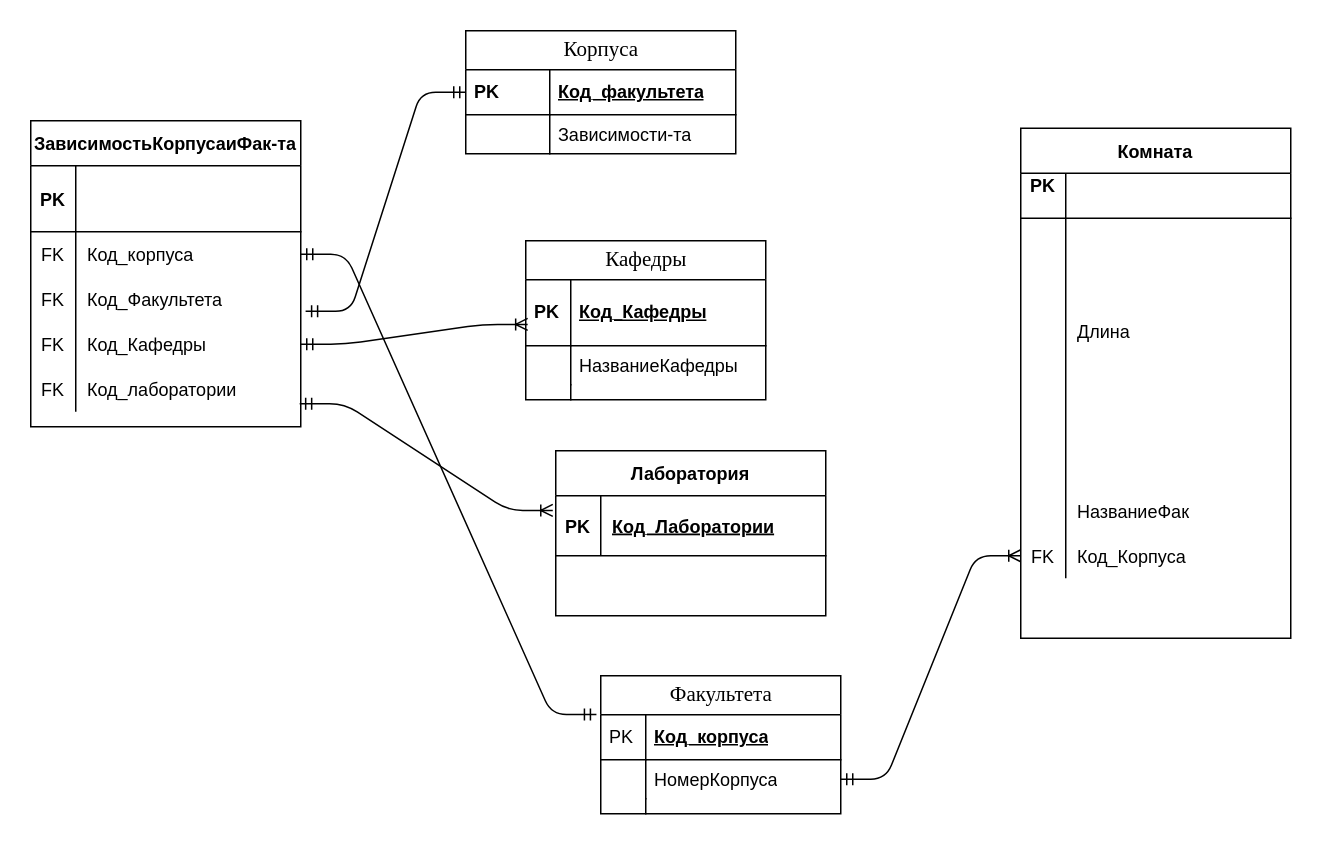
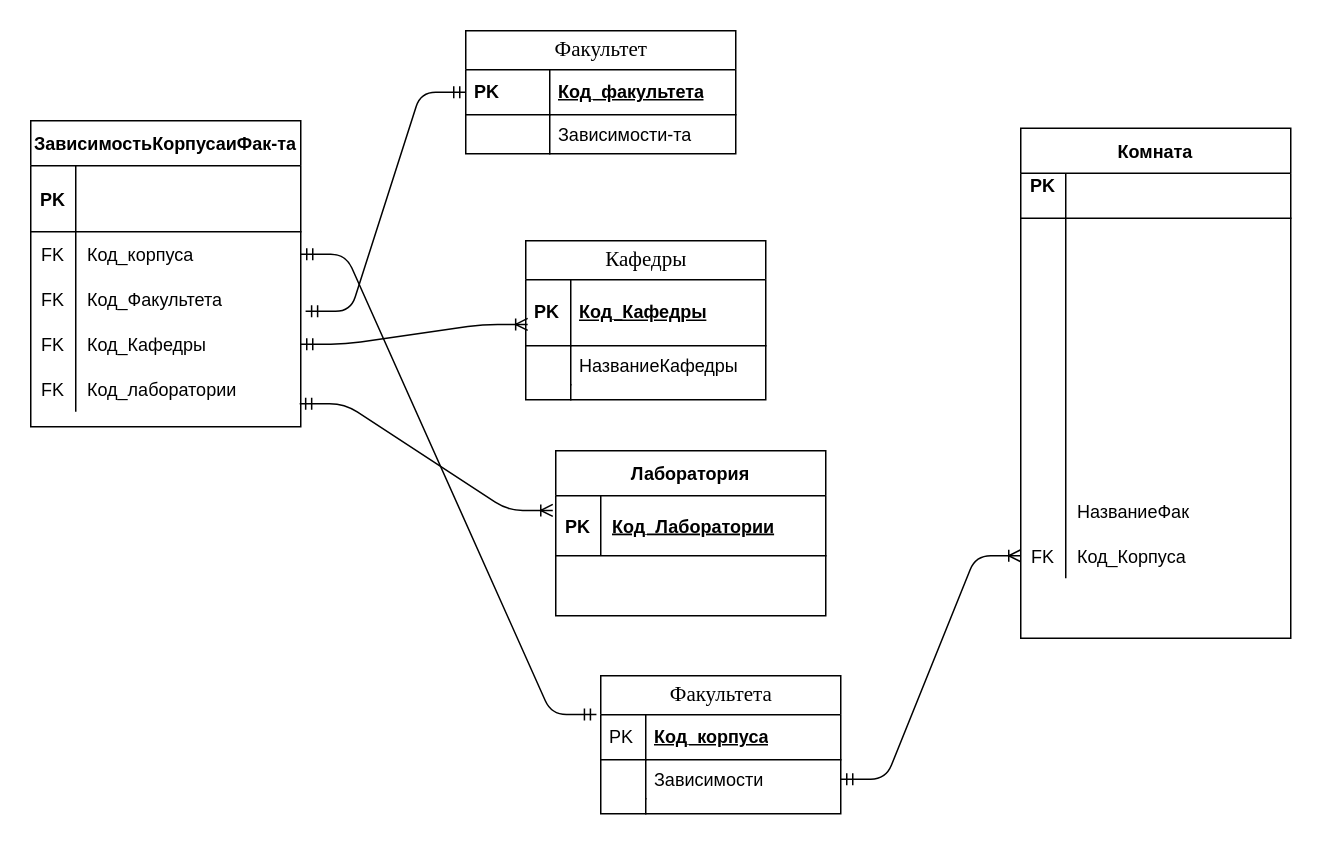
  <mxCell id="0" />
  <mxCell id="1" parent="0" />
- <mxCell id="2" value="Корпуса" style="swimlane;html=1;fontStyle=0;childLayout=stackLayout;horizontal=1;startSize=26;horizontalStack=0;resizeParent=1;resizeLast=0;collapsible=1;marginBottom=0;swimlaneFillColor=#ffffff;align=center;rounded=0;shadow=0;comic=0;labelBackgroundColor=none;strokeWidth=1;fontFamily=Verdana;fontSize=14;" parent="1" vertex="1"><mxGeometry x="310" y="20" width="180" height="82" as="geometry" /></mxCell>
+ <mxCell id="2" value="Факультет" style="swimlane;html=1;fontStyle=0;childLayout=stackLayout;horizontal=1;startSize=26;horizontalStack=0;resizeParent=1;resizeLast=0;collapsible=1;marginBottom=0;swimlaneFillColor=#ffffff;align=center;rounded=0;shadow=0;comic=0;labelBackgroundColor=none;strokeWidth=1;fontFamily=Verdana;fontSize=14;" parent="1" vertex="1"><mxGeometry x="310" y="20" width="180" height="82" as="geometry" /></mxCell>
  <mxCell id="3" value="Код_факультета" style="shape=partialRectangle;top=0;left=0;right=0;bottom=1;html=1;align=left;verticalAlign=middle;fillColor=none;spacingLeft=60;spacingRight=4;whiteSpace=wrap;overflow=hidden;rotatable=0;points=[[0,0.5],[1,0.5]];portConstraint=eastwest;dropTarget=0;fontStyle=5;" parent="2" vertex="1"><mxGeometry y="26" width="180" height="30" as="geometry" /></mxCell>
  <mxCell id="4" value="PK" style="shape=partialRectangle;fontStyle=1;top=0;left=0;bottom=0;html=1;fillColor=none;align=left;verticalAlign=middle;spacingLeft=4;spacingRight=4;whiteSpace=wrap;overflow=hidden;rotatable=0;points=[];portConstraint=eastwest;part=1;" parent="3" vertex="1" connectable="0"><mxGeometry width="56" height="30" as="geometry" /></mxCell>
  <mxCell id="5" value="Зависимости-та" style="shape=partialRectangle;top=0;left=0;right=0;bottom=0;html=1;align=left;verticalAlign=top;fillColor=none;spacingLeft=60;spacingRight=4;whiteSpace=wrap;overflow=hidden;rotatable=0;points=[[0,0.5],[1,0.5]];portConstraint=eastwest;dropTarget=0;" parent="2" vertex="1"><mxGeometry y="56" width="180" height="26" as="geometry" /></mxCell>
  <mxCell id="6" value="" style="shape=partialRectangle;top=0;left=0;bottom=0;html=1;fillColor=none;align=left;verticalAlign=top;spacingLeft=4;spacingRight=4;whiteSpace=wrap;overflow=hidden;rotatable=0;points=[];portConstraint=eastwest;part=1;" parent="5" vertex="1" connectable="0"><mxGeometry width="56" height="26" as="geometry" /></mxCell>
  <mxCell id="7" value="Кафедры" style="swimlane;html=1;fontStyle=0;childLayout=stackLayout;horizontal=1;startSize=26;horizontalStack=0;resizeParent=1;resizeLast=0;collapsible=1;marginBottom=0;swimlaneFillColor=#ffffff;align=center;rounded=0;shadow=0;comic=0;labelBackgroundColor=none;strokeWidth=1;fontFamily=Verdana;fontSize=14;swimlaneLine=1;" parent="1" vertex="1"><mxGeometry x="350" y="160" width="160" height="106" as="geometry" /></mxCell>
  <mxCell id="8" value="Код_Кафедры&lt;br&gt;" style="shape=partialRectangle;top=0;left=0;right=0;bottom=1;html=1;align=left;verticalAlign=middle;fillColor=none;spacingLeft=34;spacingRight=4;whiteSpace=wrap;overflow=hidden;rotatable=0;points=[[0,0.5],[1,0.5]];portConstraint=eastwest;dropTarget=0;fontStyle=5;" parent="7" vertex="1"><mxGeometry y="26" width="160" height="44" as="geometry" /></mxCell>
  <mxCell id="9" value="&lt;b&gt;PK&lt;/b&gt;" style="shape=partialRectangle;top=0;left=0;bottom=0;html=1;fillColor=none;align=left;verticalAlign=middle;spacingLeft=4;spacingRight=4;whiteSpace=wrap;overflow=hidden;rotatable=0;points=[];portConstraint=eastwest;part=1;" parent="8" vertex="1" connectable="0"><mxGeometry width="30" height="44" as="geometry" /></mxCell>
  <mxCell id="10" value="НазваниеКафедры" style="shape=partialRectangle;top=0;left=0;right=0;bottom=0;html=1;align=left;verticalAlign=top;fillColor=none;spacingLeft=34;spacingRight=4;whiteSpace=wrap;overflow=hidden;rotatable=0;points=[[0,0.5],[1,0.5]];portConstraint=eastwest;dropTarget=0;" parent="7" vertex="1"><mxGeometry y="70" width="160" height="26" as="geometry" /></mxCell>
  <mxCell id="11" value="" style="shape=partialRectangle;top=0;left=0;bottom=0;html=1;fillColor=none;align=left;verticalAlign=top;spacingLeft=4;spacingRight=4;whiteSpace=wrap;overflow=hidden;rotatable=0;points=[];portConstraint=eastwest;part=1;" parent="10" vertex="1" connectable="0"><mxGeometry width="30" height="26" as="geometry" /></mxCell>
  <mxCell id="12" value="" style="shape=partialRectangle;top=0;left=0;right=0;bottom=0;html=1;align=left;verticalAlign=top;fillColor=none;spacingLeft=34;spacingRight=4;whiteSpace=wrap;overflow=hidden;rotatable=0;points=[[0,0.5],[1,0.5]];portConstraint=eastwest;dropTarget=0;" parent="7" vertex="1"><mxGeometry y="96" width="160" height="10" as="geometry" /></mxCell>
  <mxCell id="13" value="" style="shape=partialRectangle;top=0;left=0;bottom=0;html=1;fillColor=none;align=left;verticalAlign=top;spacingLeft=4;spacingRight=4;whiteSpace=wrap;overflow=hidden;rotatable=0;points=[];portConstraint=eastwest;part=1;" parent="12" vertex="1" connectable="0"><mxGeometry width="30" height="10" as="geometry" /></mxCell>
  <mxCell id="14" value="Факультета" style="swimlane;html=1;fontStyle=0;childLayout=stackLayout;horizontal=1;startSize=26;horizontalStack=0;resizeParent=1;resizeLast=0;collapsible=1;marginBottom=0;swimlaneFillColor=#ffffff;align=center;rounded=0;shadow=0;comic=0;labelBackgroundColor=none;strokeWidth=1;fontFamily=Verdana;fontSize=14;" parent="1" vertex="1"><mxGeometry x="400" y="450" width="160" height="92" as="geometry" /></mxCell>
  <mxCell id="15" value="Код_корпуса" style="shape=partialRectangle;top=0;left=0;right=0;bottom=1;html=1;align=left;verticalAlign=middle;fillColor=none;spacingLeft=34;spacingRight=4;whiteSpace=wrap;overflow=hidden;rotatable=0;points=[[0,0.5],[1,0.5]];portConstraint=eastwest;dropTarget=0;fontStyle=5;" parent="14" vertex="1"><mxGeometry y="26" width="160" height="30" as="geometry" /></mxCell>
  <mxCell id="16" value="PK" style="shape=partialRectangle;top=0;left=0;bottom=0;html=1;fillColor=none;align=left;verticalAlign=middle;spacingLeft=4;spacingRight=4;whiteSpace=wrap;overflow=hidden;rotatable=0;points=[];portConstraint=eastwest;part=1;" parent="15" vertex="1" connectable="0"><mxGeometry width="30" height="30" as="geometry" /></mxCell>
- <mxCell id="17" value="НомерКорпуса" style="shape=partialRectangle;top=0;left=0;right=0;bottom=0;html=1;align=left;verticalAlign=top;fillColor=none;spacingLeft=34;spacingRight=4;whiteSpace=wrap;overflow=hidden;rotatable=0;points=[[0,0.5],[1,0.5]];portConstraint=eastwest;dropTarget=0;" parent="14" vertex="1"><mxGeometry y="56" width="160" height="26" as="geometry" /></mxCell>
+ <mxCell id="17" value="Зависимости" style="shape=partialRectangle;top=0;left=0;right=0;bottom=0;html=1;align=left;verticalAlign=top;fillColor=none;spacingLeft=34;spacingRight=4;whiteSpace=wrap;overflow=hidden;rotatable=0;points=[[0,0.5],[1,0.5]];portConstraint=eastwest;dropTarget=0;" parent="14" vertex="1"><mxGeometry y="56" width="160" height="26" as="geometry" /></mxCell>
  <mxCell id="18" value="" style="shape=partialRectangle;top=0;left=0;bottom=0;html=1;fillColor=none;align=left;verticalAlign=top;spacingLeft=4;spacingRight=4;whiteSpace=wrap;overflow=hidden;rotatable=0;points=[];portConstraint=eastwest;part=1;" parent="17" vertex="1" connectable="0"><mxGeometry width="30" height="26" as="geometry" /></mxCell>
  <mxCell id="19" value="" style="shape=partialRectangle;top=0;left=0;right=0;bottom=0;html=1;align=left;verticalAlign=top;fillColor=none;spacingLeft=34;spacingRight=4;whiteSpace=wrap;overflow=hidden;rotatable=0;points=[[0,0.5],[1,0.5]];portConstraint=eastwest;dropTarget=0;" parent="14" vertex="1"><mxGeometry y="82" width="160" height="10" as="geometry" /></mxCell>
  <mxCell id="20" value="" style="shape=partialRectangle;top=0;left=0;bottom=0;html=1;fillColor=none;align=left;verticalAlign=top;spacingLeft=4;spacingRight=4;whiteSpace=wrap;overflow=hidden;rotatable=0;points=[];portConstraint=eastwest;part=1;" parent="19" vertex="1" connectable="0"><mxGeometry width="30" height="10" as="geometry" /></mxCell>
  <mxCell id="21" value="" style="edgeStyle=entityRelationEdgeStyle;fontSize=12;html=1;endArrow=ERoneToMany;startArrow=ERmandOne;exitX=1;exitY=0.5;exitDx=0;exitDy=0;" parent="1" source="17" target="66" edge="1"><mxGeometry width="100" height="100" relative="1" as="geometry"><mxPoint x="360" y="550" as="sourcePoint" /><mxPoint x="306" y="380" as="targetPoint" /></mxGeometry></mxCell>
  <mxCell id="22" value="ЗависимостьКорпусаиФак-та" style="shape=table;startSize=30;container=1;collapsible=1;childLayout=tableLayout;fixedRows=1;rowLines=0;fontStyle=1;align=center;resizeLast=1;" parent="1" vertex="1"><mxGeometry x="20" y="80" width="180" height="204" as="geometry" /></mxCell>
  <mxCell id="23" value="" style="shape=partialRectangle;collapsible=0;dropTarget=0;pointerEvents=0;fillColor=none;top=0;left=0;bottom=1;right=0;points=[[0,0.5],[1,0.5]];portConstraint=eastwest;" parent="22" vertex="1"><mxGeometry y="30" width="180" height="44" as="geometry" /></mxCell>
  <mxCell id="24" value="PK" style="shape=partialRectangle;connectable=0;fillColor=none;top=0;left=0;bottom=0;right=0;fontStyle=1;overflow=hidden;" parent="23" vertex="1"><mxGeometry width="30" height="44" as="geometry" /></mxCell>
  <mxCell id="25" value="" style="shape=partialRectangle;collapsible=0;dropTarget=0;pointerEvents=0;fillColor=none;top=0;left=0;bottom=0;right=0;points=[[0,0.5],[1,0.5]];portConstraint=eastwest;" vertex="1" parent="22"><mxGeometry y="74" width="180" height="30" as="geometry" /></mxCell>
  <mxCell id="26" value="FK" style="shape=partialRectangle;connectable=0;fillColor=none;top=0;left=0;bottom=0;right=0;fontStyle=0;overflow=hidden;" vertex="1" parent="25"><mxGeometry width="30" height="30" as="geometry" /></mxCell>
  <mxCell id="27" value="Код_корпуса" style="shape=partialRectangle;connectable=0;fillColor=none;top=0;left=0;bottom=0;right=0;align=left;spacingLeft=6;fontStyle=0;overflow=hidden;" vertex="1" parent="25"><mxGeometry x="30" width="150" height="30" as="geometry" /></mxCell>
  <mxCell id="28" value="" style="shape=partialRectangle;collapsible=0;dropTarget=0;pointerEvents=0;fillColor=none;top=0;left=0;bottom=0;right=0;points=[[0,0.5],[1,0.5]];portConstraint=eastwest;" vertex="1" parent="22"><mxGeometry y="104" width="180" height="30" as="geometry" /></mxCell>
  <mxCell id="29" value="FK" style="shape=partialRectangle;connectable=0;fillColor=none;top=0;left=0;bottom=0;right=0;fontStyle=0;overflow=hidden;" vertex="1" parent="28"><mxGeometry width="30" height="30" as="geometry" /></mxCell>
  <mxCell id="30" value="Код_Факультета" style="shape=partialRectangle;connectable=0;fillColor=none;top=0;left=0;bottom=0;right=0;align=left;spacingLeft=6;fontStyle=0;overflow=hidden;" vertex="1" parent="28"><mxGeometry x="30" width="150" height="30" as="geometry" /></mxCell>
  <mxCell id="31" value="" style="shape=partialRectangle;collapsible=0;dropTarget=0;pointerEvents=0;fillColor=none;top=0;left=0;bottom=0;right=0;points=[[0,0.5],[1,0.5]];portConstraint=eastwest;" vertex="1" parent="22"><mxGeometry y="134" width="180" height="30" as="geometry" /></mxCell>
  <mxCell id="32" value="FK" style="shape=partialRectangle;connectable=0;fillColor=none;top=0;left=0;bottom=0;right=0;fontStyle=0;overflow=hidden;" vertex="1" parent="31"><mxGeometry width="30" height="30" as="geometry" /></mxCell>
  <mxCell id="33" value="Код_Кафедры" style="shape=partialRectangle;connectable=0;fillColor=none;top=0;left=0;bottom=0;right=0;align=left;spacingLeft=6;fontStyle=0;overflow=hidden;" vertex="1" parent="31"><mxGeometry x="30" width="150" height="30" as="geometry" /></mxCell>
  <mxCell id="34" value="" style="shape=partialRectangle;collapsible=0;dropTarget=0;pointerEvents=0;fillColor=none;top=0;left=0;bottom=0;right=0;points=[[0,0.5],[1,0.5]];portConstraint=eastwest;" vertex="1" parent="22"><mxGeometry y="164" width="180" height="30" as="geometry" /></mxCell>
  <mxCell id="35" value="FK" style="shape=partialRectangle;connectable=0;fillColor=none;top=0;left=0;bottom=0;right=0;fontStyle=0;overflow=hidden;" vertex="1" parent="34"><mxGeometry width="30" height="30" as="geometry" /></mxCell>
  <mxCell id="36" value="Код_лаборатории" style="shape=partialRectangle;connectable=0;fillColor=none;top=0;left=0;bottom=0;right=0;align=left;spacingLeft=6;fontStyle=0;overflow=hidden;" vertex="1" parent="34"><mxGeometry x="30" width="150" height="30" as="geometry" /></mxCell>
  <mxCell id="37" value="" style="edgeStyle=entityRelationEdgeStyle;fontSize=12;html=1;endArrow=ERoneToMany;startArrow=ERmandOne;entryX=0.008;entryY=0.677;entryDx=0;entryDy=0;entryPerimeter=0;" parent="1" source="31" target="8" edge="1"><mxGeometry width="100" height="100" relative="1" as="geometry"><mxPoint x="470" y="230" as="sourcePoint" /><mxPoint x="570" y="130" as="targetPoint" /></mxGeometry></mxCell>
  <mxCell id="38" value="Лаборатория" style="shape=table;startSize=30;container=1;collapsible=1;childLayout=tableLayout;fixedRows=1;rowLines=0;fontStyle=1;align=center;resizeLast=1;" parent="1" vertex="1"><mxGeometry x="370" y="300" width="180" height="110" as="geometry" /></mxCell>
  <mxCell id="39" value="" style="shape=partialRectangle;collapsible=0;dropTarget=0;pointerEvents=0;fillColor=none;top=0;left=0;bottom=1;right=0;points=[[0,0.5],[1,0.5]];portConstraint=eastwest;" parent="38" vertex="1"><mxGeometry y="30" width="180" height="40" as="geometry" /></mxCell>
  <mxCell id="40" value="PK" style="shape=partialRectangle;connectable=0;fillColor=none;top=0;left=0;bottom=0;right=0;fontStyle=1;overflow=hidden;" parent="39" vertex="1"><mxGeometry width="30" height="40" as="geometry" /></mxCell>
  <mxCell id="41" value="Код_Лаборатории" style="shape=partialRectangle;connectable=0;fillColor=none;top=0;left=0;bottom=0;right=0;align=left;spacingLeft=6;fontStyle=5;overflow=hidden;" parent="39" vertex="1"><mxGeometry x="30" width="150" height="40" as="geometry" /></mxCell>
  <mxCell id="42" value="" style="shape=partialRectangle;collapsible=0;dropTarget=0;pointerEvents=0;fillColor=none;top=0;left=0;bottom=0;right=0;points=[[0,0.5],[1,0.5]];portConstraint=eastwest;" parent="38" vertex="1"><mxGeometry y="70" width="180" height="30" as="geometry" /></mxCell>
  <mxCell id="43" value="" style="shape=partialRectangle;connectable=0;fillColor=none;top=0;left=0;bottom=0;right=0;editable=1;overflow=hidden;" parent="42" vertex="1"><mxGeometry width="30" height="30" as="geometry" /></mxCell>
  <mxCell id="44" value="" style="edgeStyle=entityRelationEdgeStyle;fontSize=12;html=1;endArrow=ERoneToMany;startArrow=ERmandOne;exitX=0.996;exitY=0.82;exitDx=0;exitDy=0;entryX=-0.011;entryY=0.245;entryDx=0;entryDy=0;entryPerimeter=0;exitPerimeter=0;" parent="1" source="34" target="39" edge="1"><mxGeometry width="100" height="100" relative="1" as="geometry"><mxPoint x="470" y="330" as="sourcePoint" /><mxPoint x="570" y="230" as="targetPoint" /></mxGeometry></mxCell>
  <mxCell id="45" value="" style="edgeStyle=entityRelationEdgeStyle;fontSize=12;html=1;endArrow=ERmandOne;startArrow=ERmandOne;exitX=-0.018;exitY=-0.007;exitDx=0;exitDy=0;exitPerimeter=0;" parent="1" source="15" target="25" edge="1"><mxGeometry width="100" height="100" relative="1" as="geometry"><mxPoint x="440" y="250" as="sourcePoint" /><mxPoint x="100" y="210" as="targetPoint" /></mxGeometry></mxCell>
  <mxCell id="46" value="" style="edgeStyle=entityRelationEdgeStyle;fontSize=12;html=1;endArrow=ERmandOne;startArrow=ERmandOne;exitX=1.018;exitY=0.767;exitDx=0;exitDy=0;exitPerimeter=0;" parent="1" source="28" target="3" edge="1"><mxGeometry width="100" height="100" relative="1" as="geometry"><mxPoint x="440" y="250" as="sourcePoint" /><mxPoint x="540" y="150" as="targetPoint" /></mxGeometry></mxCell>
  <mxCell id="47" value="Комната" style="shape=table;startSize=30;container=1;collapsible=1;childLayout=tableLayout;fixedRows=1;rowLines=0;fontStyle=1;align=center;resizeLast=1;rounded=0;sketch=0;" parent="1" vertex="1"><mxGeometry x="680" y="85" width="180" height="340" as="geometry" /></mxCell>
  <mxCell id="48" value="" style="shape=partialRectangle;collapsible=0;dropTarget=0;pointerEvents=0;fillColor=none;top=0;left=0;bottom=1;right=0;points=[[0,0.5],[1,0.5]];portConstraint=eastwest;" parent="47" vertex="1"><mxGeometry y="30" width="180" height="30" as="geometry" /></mxCell>
  <mxCell id="49" value="PK&#10;" style="shape=partialRectangle;connectable=0;fillColor=none;top=0;left=0;bottom=0;right=0;fontStyle=1;overflow=hidden;" parent="48" vertex="1"><mxGeometry width="30" height="30" as="geometry" /></mxCell>
  <mxCell id="50" value="" style="shape=partialRectangle;collapsible=0;dropTarget=0;pointerEvents=0;fillColor=none;top=0;left=0;bottom=0;right=0;points=[[0,0.5],[1,0.5]];portConstraint=eastwest;" parent="47" vertex="1"><mxGeometry y="60" width="180" height="30" as="geometry" /></mxCell>
  <mxCell id="51" value="" style="shape=partialRectangle;connectable=0;fillColor=none;top=0;left=0;bottom=0;right=0;editable=1;overflow=hidden;" parent="50" vertex="1"><mxGeometry width="30" height="30" as="geometry" /></mxCell>
  <mxCell id="52" value="" style="shape=partialRectangle;collapsible=0;dropTarget=0;pointerEvents=0;fillColor=none;top=0;left=0;bottom=0;right=0;points=[[0,0.5],[1,0.5]];portConstraint=eastwest;" parent="47" vertex="1"><mxGeometry y="90" width="180" height="30" as="geometry" /></mxCell>
  <mxCell id="53" value="" style="shape=partialRectangle;connectable=0;fillColor=none;top=0;left=0;bottom=0;right=0;editable=1;overflow=hidden;" parent="52" vertex="1"><mxGeometry width="30" height="30" as="geometry" /></mxCell>
  <mxCell id="54" value="" style="shape=partialRectangle;collapsible=0;dropTarget=0;pointerEvents=0;fillColor=none;top=0;left=0;bottom=0;right=0;points=[[0,0.5],[1,0.5]];portConstraint=eastwest;" parent="47" vertex="1"><mxGeometry y="120" width="180" height="30" as="geometry" /></mxCell>
  <mxCell id="55" value="" style="shape=partialRectangle;connectable=0;fillColor=none;top=0;left=0;bottom=0;right=0;editable=1;overflow=hidden;" parent="54" vertex="1"><mxGeometry width="30" height="30" as="geometry" /></mxCell>
- <mxCell id="56" value="Длина" style="shape=partialRectangle;connectable=0;fillColor=none;top=0;left=0;bottom=0;right=0;align=left;spacingLeft=6;overflow=hidden;" parent="54" vertex="1"><mxGeometry x="30" width="150" height="30" as="geometry" /></mxCell>
  <mxCell id="57" value="" style="shape=partialRectangle;collapsible=0;dropTarget=0;pointerEvents=0;fillColor=none;top=0;left=0;bottom=0;right=0;points=[[0,0.5],[1,0.5]];portConstraint=eastwest;" vertex="1" parent="47"><mxGeometry y="150" width="180" height="30" as="geometry" /></mxCell>
  <mxCell id="58" value="" style="shape=partialRectangle;connectable=0;fillColor=none;top=0;left=0;bottom=0;right=0;editable=1;overflow=hidden;" vertex="1" parent="57"><mxGeometry width="30" height="30" as="geometry" /></mxCell>
  <mxCell id="59" value="" style="shape=partialRectangle;collapsible=0;dropTarget=0;pointerEvents=0;fillColor=none;top=0;left=0;bottom=0;right=0;points=[[0,0.5],[1,0.5]];portConstraint=eastwest;" vertex="1" parent="47"><mxGeometry y="180" width="180" height="30" as="geometry" /></mxCell>
  <mxCell id="60" value="" style="shape=partialRectangle;connectable=0;fillColor=none;top=0;left=0;bottom=0;right=0;editable=1;overflow=hidden;" vertex="1" parent="59"><mxGeometry width="30" height="30" as="geometry" /></mxCell>
  <mxCell id="61" value="" style="shape=partialRectangle;collapsible=0;dropTarget=0;pointerEvents=0;fillColor=none;top=0;left=0;bottom=0;right=0;points=[[0,0.5],[1,0.5]];portConstraint=eastwest;" vertex="1" parent="47"><mxGeometry y="210" width="180" height="30" as="geometry" /></mxCell>
  <mxCell id="62" value="" style="shape=partialRectangle;connectable=0;fillColor=none;top=0;left=0;bottom=0;right=0;editable=1;overflow=hidden;" vertex="1" parent="61"><mxGeometry width="30" height="30" as="geometry" /></mxCell>
  <mxCell id="63" value="" style="shape=partialRectangle;collapsible=0;dropTarget=0;pointerEvents=0;fillColor=none;top=0;left=0;bottom=0;right=0;points=[[0,0.5],[1,0.5]];portConstraint=eastwest;" vertex="1" parent="47"><mxGeometry y="240" width="180" height="30" as="geometry" /></mxCell>
  <mxCell id="64" value="" style="shape=partialRectangle;connectable=0;fillColor=none;top=0;left=0;bottom=0;right=0;editable=1;overflow=hidden;" vertex="1" parent="63"><mxGeometry width="30" height="30" as="geometry" /></mxCell>
  <mxCell id="65" value="НазваниеФак" style="shape=partialRectangle;connectable=0;fillColor=none;top=0;left=0;bottom=0;right=0;align=left;spacingLeft=6;overflow=hidden;" vertex="1" parent="63"><mxGeometry x="30" width="150" height="30" as="geometry" /></mxCell>
  <mxCell id="66" value="" style="shape=partialRectangle;collapsible=0;dropTarget=0;pointerEvents=0;fillColor=none;top=0;left=0;bottom=0;right=0;points=[[0,0.5],[1,0.5]];portConstraint=eastwest;" vertex="1" parent="47"><mxGeometry y="270" width="180" height="30" as="geometry" /></mxCell>
  <mxCell id="67" value="FK" style="shape=partialRectangle;connectable=0;fillColor=none;top=0;left=0;bottom=0;right=0;fontStyle=0;overflow=hidden;" vertex="1" parent="66"><mxGeometry width="30" height="30" as="geometry" /></mxCell>
  <mxCell id="68" value="Код_Корпуса" style="shape=partialRectangle;connectable=0;fillColor=none;top=0;left=0;bottom=0;right=0;align=left;spacingLeft=6;fontStyle=0;overflow=hidden;" vertex="1" parent="66"><mxGeometry x="30" width="150" height="30" as="geometry" /></mxCell>
